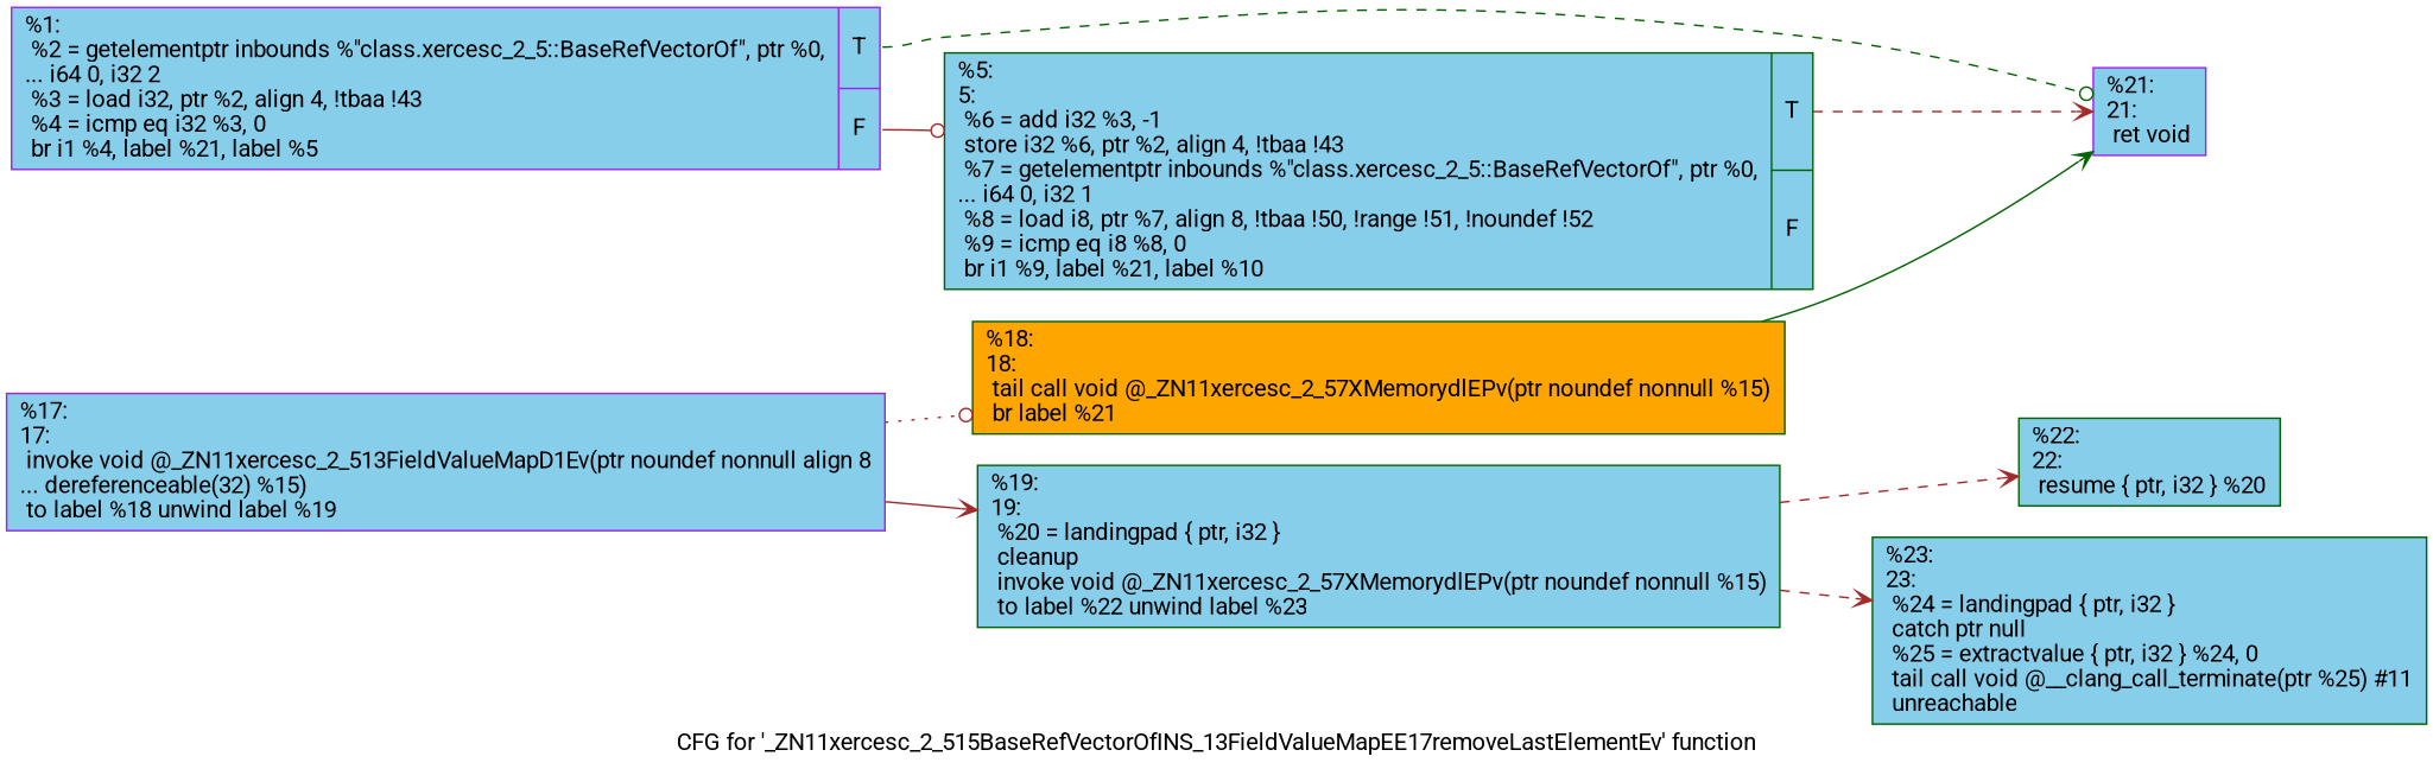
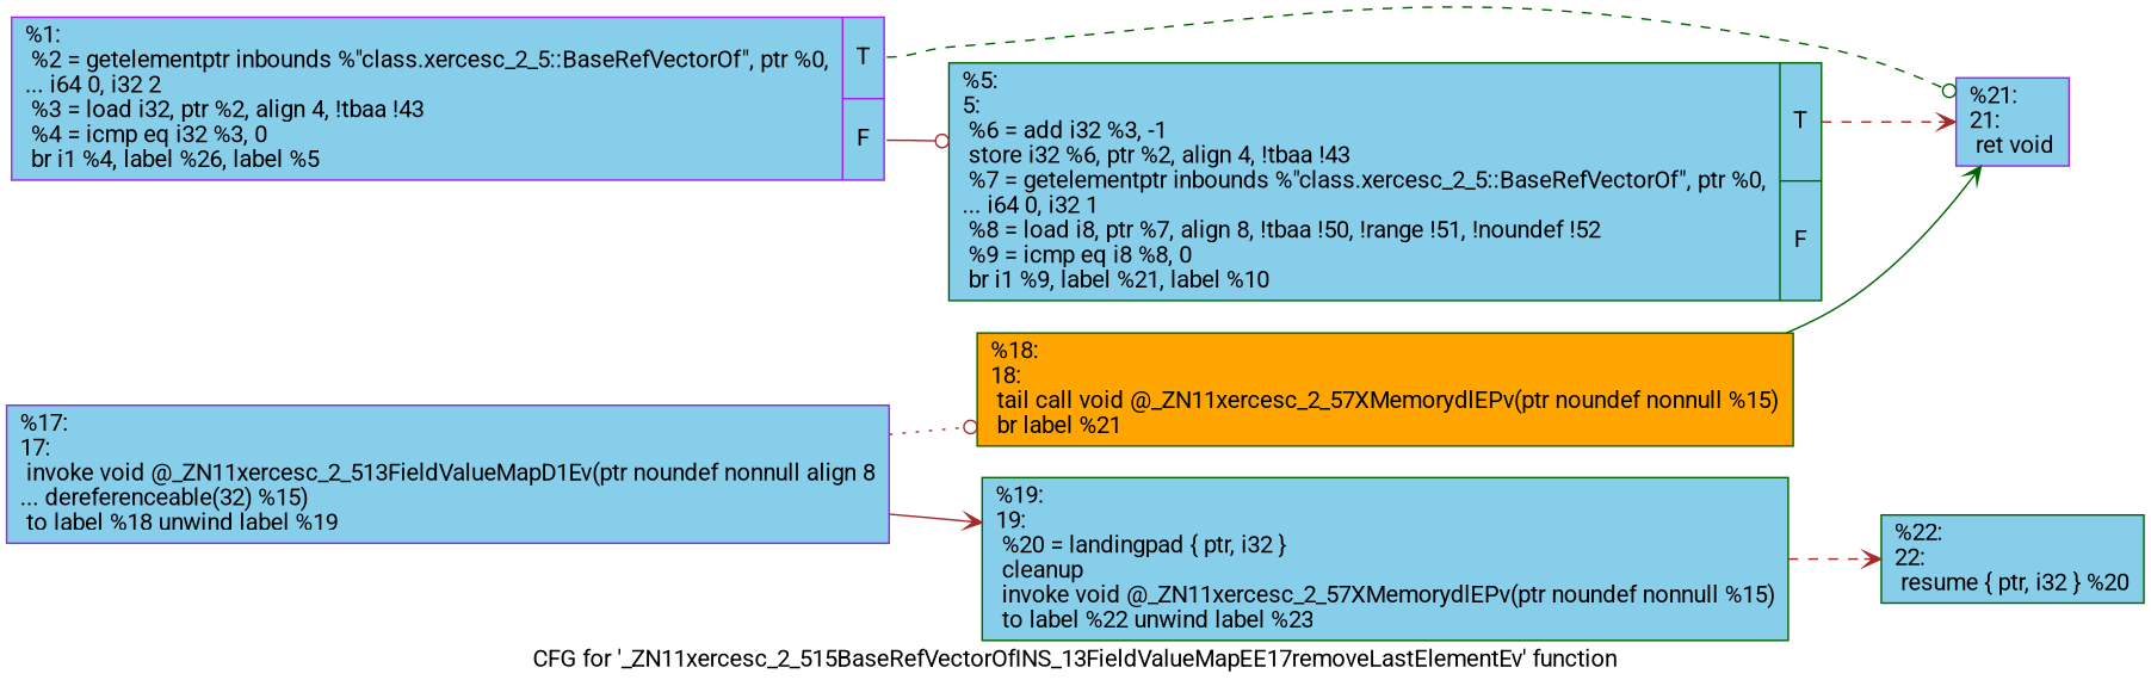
  digraph {
    fontname=Roboto
    label="CFG for '_ZN11xercesc_2_515BaseRefVectorOfINS_13FieldValueMapEE17removeLastElementEv' function"
    rankdir=LR
    node [color=darkgreen fillcolor=skyblue fontname=Roboto shape=record style=filled]
    edge [arrowhead=vee color=brown fontname=Roboto style=dashed]
-   n1 [color=purple label="{%1:\l  %2 = getelementptr inbounds %\"class.xercesc_2_5::BaseRefVectorOf\", ptr %0,\l... i64 0, i32 2\l  %3 = load i32, ptr %2, align 4, !tbaa !43\l  %4 = icmp eq i32 %3, 0\l  br i1 %4, label %21, label %5\l|{<s0>T|<s1>F}}"]
+   n1 [color=purple label="{%1:\l  %2 = getelementptr inbounds %\"class.xercesc_2_5::BaseRefVectorOf\", ptr %0,\l... i64 0, i32 2\l  %3 = load i32, ptr %2, align 4, !tbaa !43\l  %4 = icmp eq i32 %3, 0\l  br i1 %4, label %26, label %5\l|{<s0>T|<s1>F}}"]
    n2 [color=purple label="{%21:\l21:                                               \l  ret void\l}"]
    n3 [label="{%5:\l5:                                                \l  %6 = add i32 %3, -1\l  store i32 %6, ptr %2, align 4, !tbaa !43\l  %7 = getelementptr inbounds %\"class.xercesc_2_5::BaseRefVectorOf\", ptr %0,\l... i64 0, i32 1\l  %8 = load i8, ptr %7, align 8, !tbaa !50, !range !51, !noundef !52\l  %9 = icmp eq i8 %8, 0\l  br i1 %9, label %21, label %10\l|{<s0>T|<s1>F}}"]
    n4 [color=purple label="{%17:\l17:                                               \l  invoke void @_ZN11xercesc_2_513FieldValueMapD1Ev(ptr noundef nonnull align 8\l... dereferenceable(32) %15)\l          to label %18 unwind label %19\l}"]
    n5 [fillcolor=orange label="{%18:\l18:                                               \l  tail call void @_ZN11xercesc_2_57XMemorydlEPv(ptr noundef nonnull %15)\l  br label %21\l}"]
    n6 [label="{%19:\l19:                                               \l  %20 = landingpad \{ ptr, i32 \}\l          cleanup\l  invoke void @_ZN11xercesc_2_57XMemorydlEPv(ptr noundef nonnull %15)\l          to label %22 unwind label %23\l}"]
    n7 [label="{%22:\l22:                                               \l  resume \{ ptr, i32 \} %20\l}"]
-   n8 [label="{%23:\l23:                                               \l  %24 = landingpad \{ ptr, i32 \}\l          catch ptr null\l  %25 = extractvalue \{ ptr, i32 \} %24, 0\l  tail call void @__clang_call_terminate(ptr %25) #11\l  unreachable\l}"]
    n1 -> n2 [arrowhead=odot color=darkgreen tailport=s0]
    n1 -> n3 [arrowhead=odot style=solid tailport=s1]
    n3 -> n2 [tailport=s0]
    n4 -> n5 [arrowhead=odot style=dotted]
    n4 -> n6 [style=solid]
    n5 -> n2 [color=darkgreen style=solid]
    n6 -> n7
-   n6 -> n8
  }
